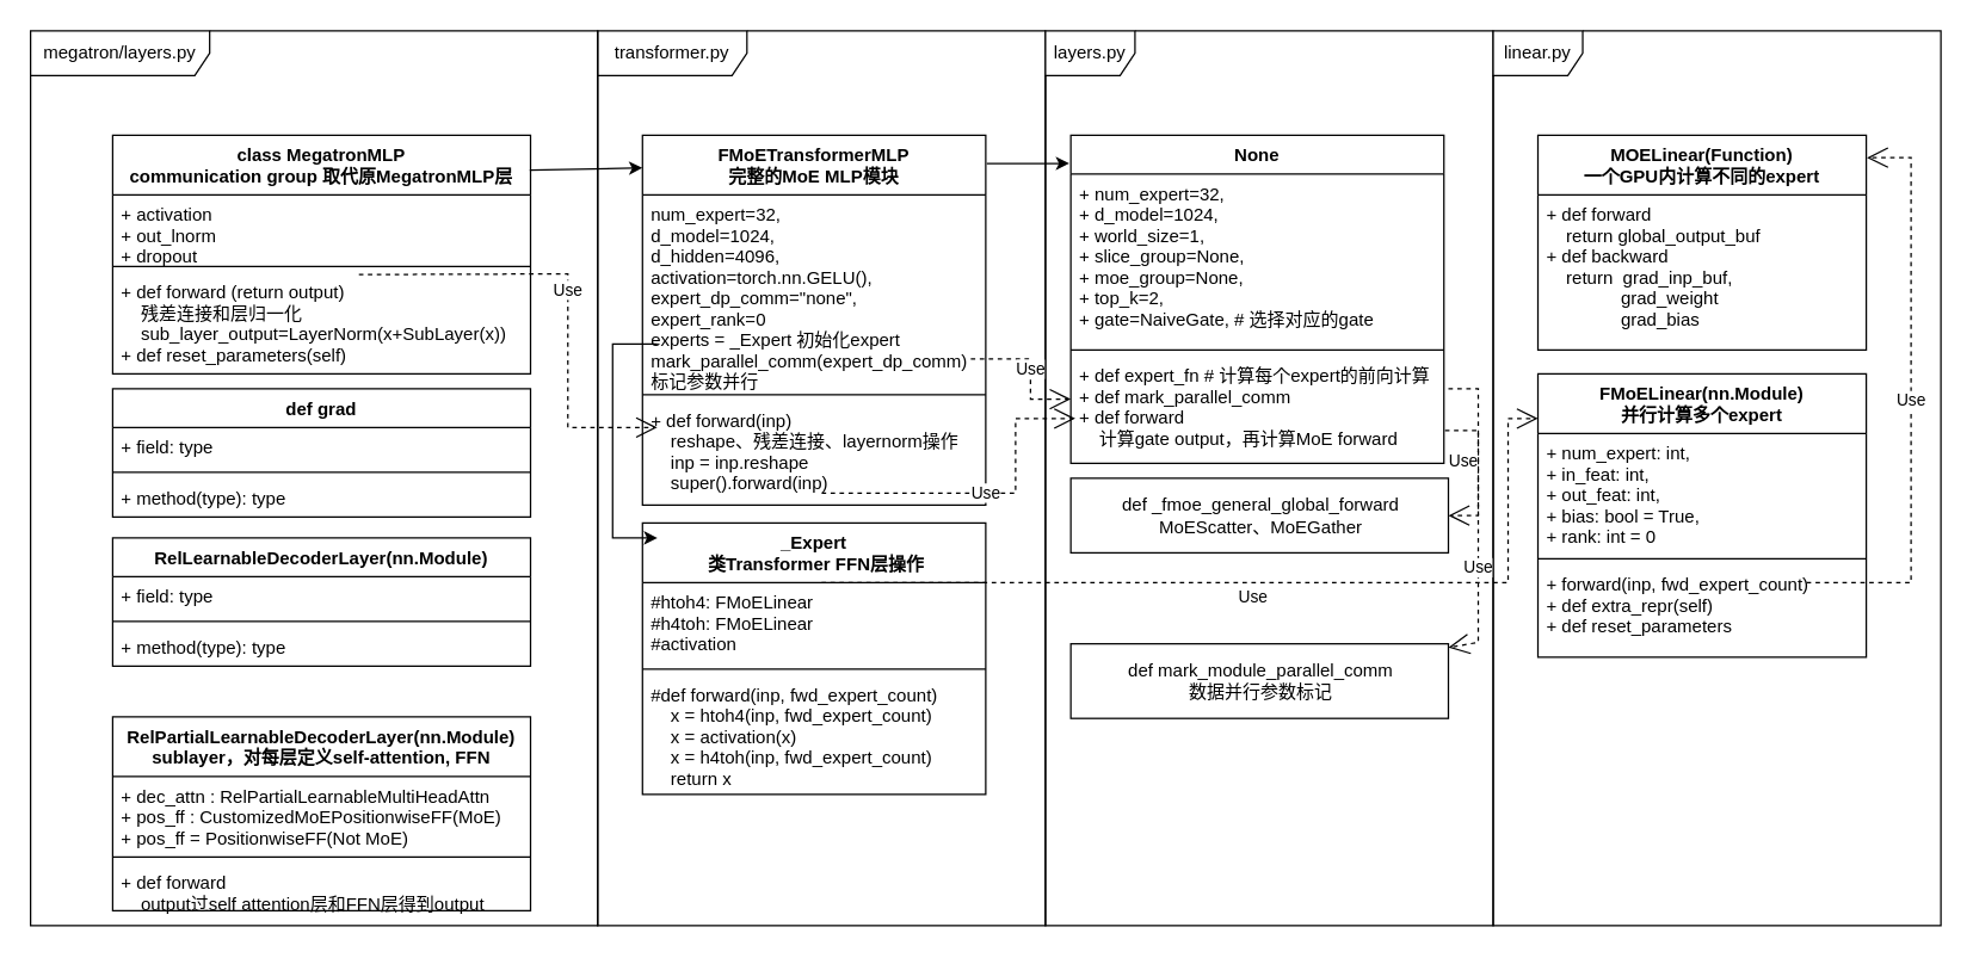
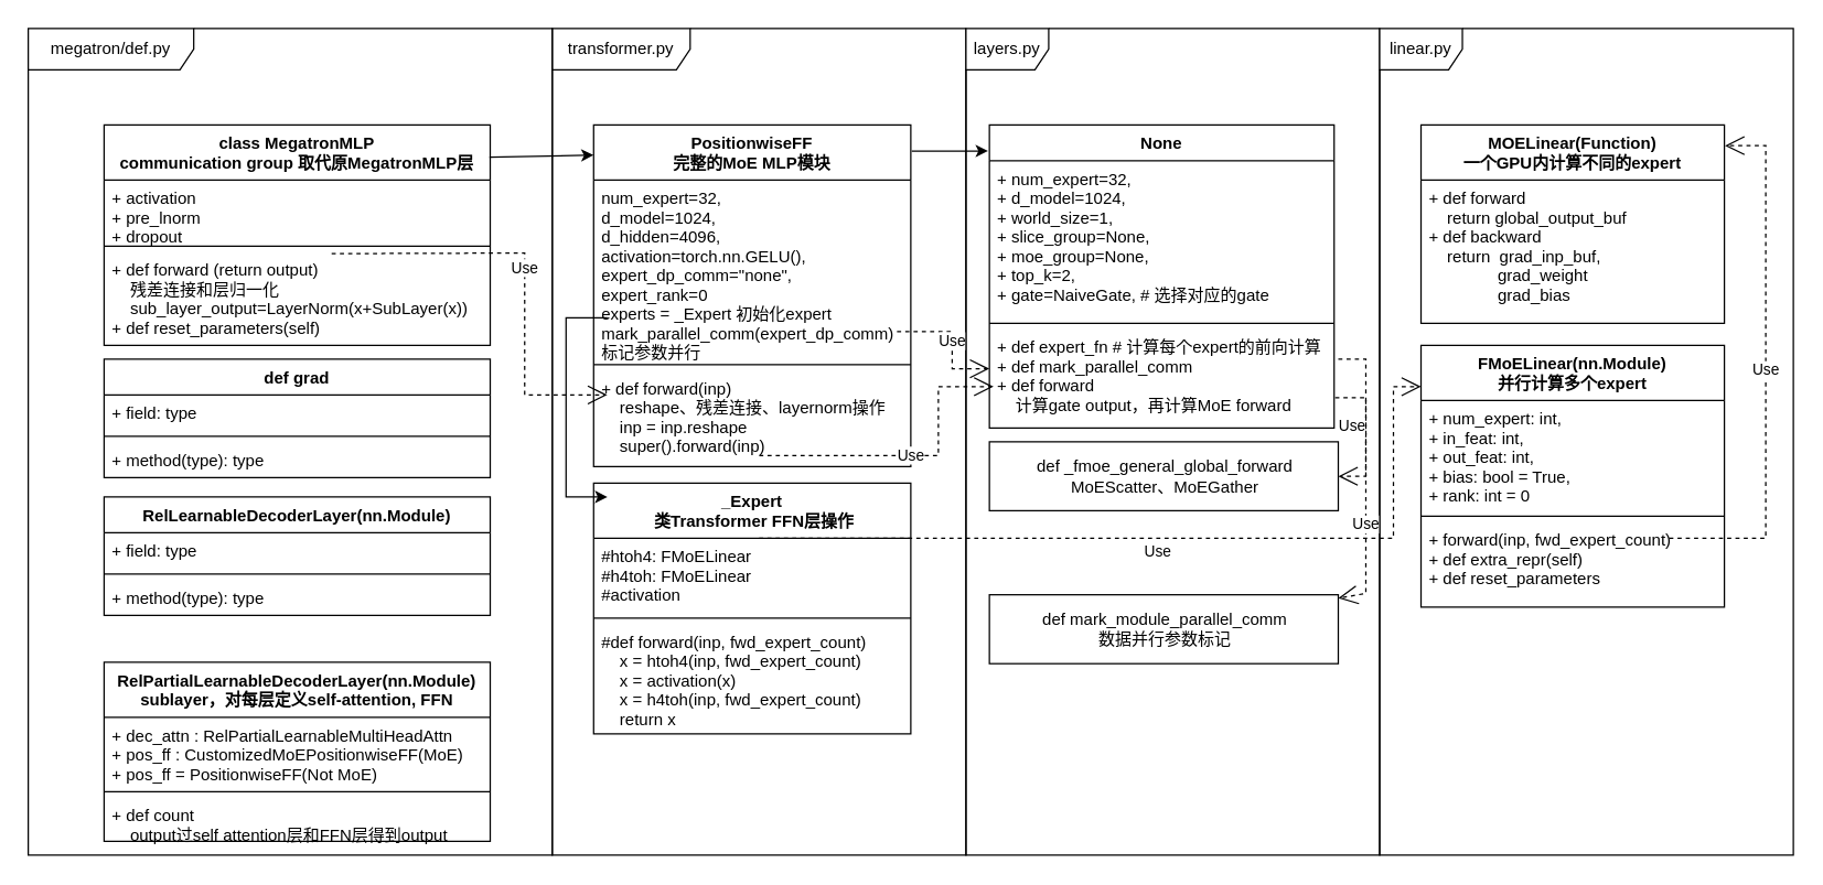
  <mxCell id="0" />
  <mxCell id="1" parent="0" />
  <mxCell id="2" value="transformer.py" style="shape=umlFrame;whiteSpace=wrap;html=1;width=100;height=30;" parent="1" vertex="1"><mxGeometry x="400" y="20" width="300" height="600" as="geometry" /></mxCell>
  <mxCell id="3" value="layers.py" style="shape=umlFrame;whiteSpace=wrap;html=1;" parent="1" vertex="1"><mxGeometry x="700" y="20" width="300" height="600" as="geometry" /></mxCell>
- <mxCell id="4" value="megatron/layers.py" style="shape=umlFrame;whiteSpace=wrap;html=1;width=120;height=30;" parent="1" vertex="1"><mxGeometry x="20" y="20" width="380" height="600" as="geometry" /></mxCell>
+ <mxCell id="4" value="megatron/def.py" style="shape=umlFrame;whiteSpace=wrap;html=1;width=120;height=30;" parent="1" vertex="1"><mxGeometry x="20" y="20" width="380" height="600" as="geometry" /></mxCell>
  <mxCell id="5" value="class MegatronMLP&#10;communication group 取代原MegatronMLP层" style="swimlane;fontStyle=1;align=center;verticalAlign=top;childLayout=stackLayout;horizontal=1;startSize=40;horizontalStack=0;resizeParent=1;resizeParentMax=0;resizeLast=0;collapsible=1;marginBottom=0;" parent="1" vertex="1"><mxGeometry x="75" y="90" width="280" height="160" as="geometry" /></mxCell>
- <mxCell id="6" value="+ activation&#10;+ out_lnorm&#10;+ dropout&#10;" style="text;strokeColor=none;fillColor=none;align=left;verticalAlign=top;spacingLeft=4;spacingRight=4;overflow=hidden;rotatable=0;points=[[0,0.5],[1,0.5]];portConstraint=eastwest;" parent="5" vertex="1"><mxGeometry y="40" width="280" height="44" as="geometry" /></mxCell>
+ <mxCell id="6" value="+ activation&#10;+ pre_lnorm&#10;+ dropout&#10;" style="text;strokeColor=none;fillColor=none;align=left;verticalAlign=top;spacingLeft=4;spacingRight=4;overflow=hidden;rotatable=0;points=[[0,0.5],[1,0.5]];portConstraint=eastwest;" parent="5" vertex="1"><mxGeometry y="40" width="280" height="44" as="geometry" /></mxCell>
  <mxCell id="7" value="" style="line;strokeWidth=1;fillColor=none;align=left;verticalAlign=middle;spacingTop=-1;spacingLeft=3;spacingRight=3;rotatable=0;labelPosition=right;points=[];portConstraint=eastwest;strokeColor=inherit;" parent="5" vertex="1"><mxGeometry y="84" width="280" height="8" as="geometry" /></mxCell>
  <mxCell id="8" value="Use" style="endArrow=open;endSize=12;dashed=1;html=1;rounded=0;entryX=0.043;entryY=0.257;entryDx=0;entryDy=0;entryPerimeter=0;" parent="5" target="13" edge="1"><mxGeometry width="160" relative="1" as="geometry"><mxPoint x="165" y="93.47" as="sourcePoint" /><mxPoint x="325" y="93.47" as="targetPoint" /><Array as="points"><mxPoint x="305" y="93" /><mxPoint x="305" y="196" /></Array></mxGeometry></mxCell>
  <mxCell id="9" value="+ def forward (return output)&#10;    残差连接和层归一化&#10;    sub_layer_output=LayerNorm(x+SubLayer(x))&#10;+ def reset_parameters(self)" style="text;strokeColor=none;fillColor=none;align=left;verticalAlign=top;spacingLeft=4;spacingRight=4;overflow=hidden;rotatable=0;points=[[0,0.5],[1,0.5]];portConstraint=eastwest;" parent="5" vertex="1"><mxGeometry y="92" width="280" height="68" as="geometry" /></mxCell>
- <mxCell id="10" value="FMoETransformerMLP&#10;完整的MoE MLP模块" style="swimlane;fontStyle=1;align=center;verticalAlign=top;childLayout=stackLayout;horizontal=1;startSize=40;horizontalStack=0;resizeParent=1;resizeParentMax=0;resizeLast=0;collapsible=1;marginBottom=0;" parent="1" vertex="1"><mxGeometry x="430" y="90" width="230" height="248" as="geometry" /></mxCell>
+ <mxCell id="10" value="PositionwiseFF&#10;完整的MoE MLP模块" style="swimlane;fontStyle=1;align=center;verticalAlign=top;childLayout=stackLayout;horizontal=1;startSize=40;horizontalStack=0;resizeParent=1;resizeParentMax=0;resizeLast=0;collapsible=1;marginBottom=0;" parent="1" vertex="1"><mxGeometry x="430" y="90" width="230" height="248" as="geometry" /></mxCell>
  <mxCell id="11" value="num_expert=32,&#10;        d_model=1024,&#10;        d_hidden=4096,&#10;        activation=torch.nn.GELU(),&#10;        expert_dp_comm=&quot;none&quot;,&#10;        expert_rank=0&#10;experts = _Expert 初始化expert&#10;mark_parallel_comm(expert_dp_comm)&#10;标记参数并行&#10;" style="text;strokeColor=none;fillColor=none;align=left;verticalAlign=top;spacingLeft=4;spacingRight=4;overflow=hidden;rotatable=0;points=[[0,0.5],[1,0.5]];portConstraint=eastwest;" parent="10" vertex="1"><mxGeometry y="40" width="230" height="130" as="geometry" /></mxCell>
  <mxCell id="12" value="" style="line;strokeWidth=1;fillColor=none;align=left;verticalAlign=middle;spacingTop=-1;spacingLeft=3;spacingRight=3;rotatable=0;labelPosition=right;points=[];portConstraint=eastwest;strokeColor=inherit;" parent="10" vertex="1"><mxGeometry y="170" width="230" height="8" as="geometry" /></mxCell>
  <mxCell id="13" value="+ def forward(inp)&#10;    reshape、残差连接、layernorm操作&#10;    inp = inp.reshape&#10;    super().forward(inp)" style="text;strokeColor=none;fillColor=none;align=left;verticalAlign=top;spacingLeft=4;spacingRight=4;overflow=hidden;rotatable=0;points=[[0,0.5],[1,0.5]];portConstraint=eastwest;" parent="10" vertex="1"><mxGeometry y="178" width="230" height="70" as="geometry" /></mxCell>
  <mxCell id="14" value="None" style="swimlane;fontStyle=1;align=center;verticalAlign=top;childLayout=stackLayout;horizontal=1;startSize=26;horizontalStack=0;resizeParent=1;resizeParentMax=0;resizeLast=0;collapsible=1;marginBottom=0;" parent="1" vertex="1"><mxGeometry x="717" y="90" width="250" height="220" as="geometry"><mxRectangle x="827" y="-20" width="70" height="30" as="alternateBounds" /></mxGeometry></mxCell>
  <mxCell id="15" value="+ num_expert=32, &#10;+ d_model=1024,&#10;+ world_size=1,&#10;+ slice_group=None,&#10;+ moe_group=None,&#10;+ top_k=2,&#10;+ gate=NaiveGate, # 选择对应的gate" style="text;strokeColor=none;fillColor=none;align=left;verticalAlign=top;spacingLeft=4;spacingRight=4;overflow=hidden;rotatable=0;points=[[0,0.5],[1,0.5]];portConstraint=eastwest;" parent="14" vertex="1"><mxGeometry y="26" width="250" height="114" as="geometry" /></mxCell>
  <mxCell id="16" value="" style="line;strokeWidth=1;fillColor=none;align=left;verticalAlign=middle;spacingTop=-1;spacingLeft=3;spacingRight=3;rotatable=0;labelPosition=right;points=[];portConstraint=eastwest;strokeColor=inherit;" parent="14" vertex="1"><mxGeometry y="140" width="250" height="8" as="geometry" /></mxCell>
  <mxCell id="17" value="Use" style="endArrow=open;endSize=12;dashed=1;html=1;rounded=0;entryX=0;entryY=0.5;entryDx=0;entryDy=0;" parent="14" edge="1"><mxGeometry width="160" relative="1" as="geometry"><mxPoint x="-67" y="150" as="sourcePoint" /><mxPoint y="177" as="targetPoint" /><Array as="points"><mxPoint x="-27" y="150" /><mxPoint x="-27" y="177" /></Array></mxGeometry></mxCell>
  <mxCell id="18" value="+ def expert_fn # 计算每个expert的前向计算&#10;+ def mark_parallel_comm&#10;+ def forward&#10;    计算gate output，再计算MoE forward" style="text;strokeColor=none;fillColor=none;align=left;verticalAlign=top;spacingLeft=4;spacingRight=4;overflow=hidden;rotatable=0;points=[[0,0.5],[1,0.5]];portConstraint=eastwest;" parent="14" vertex="1"><mxGeometry y="148" width="250" height="72" as="geometry" /></mxCell>
  <mxCell id="19" value="_Expert&#10; 类Transformer FFN层操作" style="swimlane;fontStyle=1;align=center;verticalAlign=top;childLayout=stackLayout;horizontal=1;startSize=40;horizontalStack=0;resizeParent=1;resizeParentMax=0;resizeLast=0;collapsible=1;marginBottom=0;" parent="1" vertex="1"><mxGeometry x="430" y="350" width="230" height="182" as="geometry" /></mxCell>
  <mxCell id="20" value="#htoh4: FMoELinear&#10;#h4toh: FMoELinear&#10;#activation" style="text;strokeColor=none;fillColor=none;align=left;verticalAlign=top;spacingLeft=4;spacingRight=4;overflow=hidden;rotatable=0;points=[[0,0.5],[1,0.5]];portConstraint=eastwest;" parent="19" vertex="1"><mxGeometry y="40" width="230" height="54" as="geometry" /></mxCell>
  <mxCell id="21" value="" style="line;strokeWidth=1;fillColor=none;align=left;verticalAlign=middle;spacingTop=-1;spacingLeft=3;spacingRight=3;rotatable=0;labelPosition=right;points=[];portConstraint=eastwest;strokeColor=inherit;" parent="19" vertex="1"><mxGeometry y="94" width="230" height="8" as="geometry" /></mxCell>
  <mxCell id="22" value="#def forward(inp, fwd_expert_count)&#10;    x = htoh4(inp, fwd_expert_count)&#10;    x = activation(x)&#10;    x = h4toh(inp, fwd_expert_count)&#10;    return x" style="text;strokeColor=none;fillColor=none;align=left;verticalAlign=top;spacingLeft=4;spacingRight=4;overflow=hidden;rotatable=0;points=[[0,0.5],[1,0.5]];portConstraint=eastwest;" parent="19" vertex="1"><mxGeometry y="102" width="230" height="80" as="geometry" /></mxCell>
  <mxCell id="23" value="linear.py" style="shape=umlFrame;whiteSpace=wrap;html=1;" parent="1" vertex="1"><mxGeometry x="1000" y="20" width="300" height="600" as="geometry" /></mxCell>
  <mxCell id="24" value="" style="endArrow=classic;html=1;rounded=0;exitX=0.998;exitY=0.147;exitDx=0;exitDy=0;exitPerimeter=0;" parent="1" source="5" edge="1"><mxGeometry width="50" height="50" relative="1" as="geometry"><mxPoint x="390" as="sourcePoint" y="110" /><mxPoint x="430" y="112" as="targetPoint" /></mxGeometry></mxCell>
  <mxCell id="25" value="" style="endArrow=classic;html=1;rounded=0;entryX=-0.004;entryY=-0.035;entryDx=0;entryDy=0;entryPerimeter=0;exitX=1.003;exitY=0.095;exitDx=0;exitDy=0;exitPerimeter=0;" parent="1" edge="1"><mxGeometry width="50" height="50" relative="1" as="geometry"><mxPoint x="660.69" y="109.04" as="sourcePoint" /><mxPoint x="716" y="109.01" as="targetPoint" /></mxGeometry></mxCell>
  <mxCell id="26" value="" style="endArrow=classic;html=1;rounded=0;" parent="1" edge="1"><mxGeometry width="50" height="50" relative="1" as="geometry"><mxPoint x="440" y="230" as="sourcePoint" /><mxPoint x="440" y="360" as="targetPoint" /><Array as="points"><mxPoint x="410" y="230" /><mxPoint x="410" y="360" /></Array></mxGeometry></mxCell>
  <mxCell id="27" value="MOELinear(Function)&#10;一个GPU内计算不同的expert" style="swimlane;fontStyle=1;align=center;verticalAlign=top;childLayout=stackLayout;horizontal=1;startSize=40;horizontalStack=0;resizeParent=1;resizeParentMax=0;resizeLast=0;collapsible=1;marginBottom=0;" parent="1" vertex="1"><mxGeometry x="1030" y="90" width="220" height="144" as="geometry" /></mxCell>
  <mxCell id="28" value="+ def forward&#10;    return global_output_buf&#10;+ def backward&#10;    return  grad_inp_buf, &#10;               grad_weight&#10;               grad_bias" style="text;strokeColor=none;fillColor=none;align=left;verticalAlign=top;spacingLeft=4;spacingRight=4;overflow=hidden;rotatable=0;points=[[0,0.5],[1,0.5]];portConstraint=eastwest;" parent="27" vertex="1"><mxGeometry y="40" width="220" height="104" as="geometry" /></mxCell>
  <mxCell id="29" value="FMoELinear(nn.Module)&#10;并行计算多个expert" style="swimlane;fontStyle=1;align=center;verticalAlign=top;childLayout=stackLayout;horizontal=1;startSize=40;horizontalStack=0;resizeParent=1;resizeParentMax=0;resizeLast=0;collapsible=1;marginBottom=0;" parent="1" vertex="1"><mxGeometry x="1030" y="250" width="220" height="190" as="geometry" /></mxCell>
  <mxCell id="30" value="Use" style="endArrow=open;endSize=12;dashed=1;html=1;rounded=0;" parent="29" target="49" edge="1"><mxGeometry x="0.333" width="160" relative="1" as="geometry"><mxPoint x="-60" y="10" as="sourcePoint" /><mxPoint x="100" y="10" as="targetPoint" /><Array as="points"><mxPoint x="-40" y="10" /><mxPoint x="-40" y="180" /></Array><mxPoint as="offset" /></mxGeometry></mxCell>
  <mxCell id="31" value="+ num_expert: int,&#10;+ in_feat: int,&#10;+ out_feat: int,&#10;+ bias: bool = True,&#10;+ rank: int = 0" style="text;strokeColor=none;fillColor=none;align=left;verticalAlign=top;spacingLeft=4;spacingRight=4;overflow=hidden;rotatable=0;points=[[0,0.5],[1,0.5]];portConstraint=eastwest;" parent="29" vertex="1"><mxGeometry y="40" width="220" height="80" as="geometry" /></mxCell>
  <mxCell id="32" value="" style="line;strokeWidth=1;fillColor=none;align=left;verticalAlign=middle;spacingTop=-1;spacingLeft=3;spacingRight=3;rotatable=0;labelPosition=right;points=[];portConstraint=eastwest;strokeColor=inherit;" parent="29" vertex="1"><mxGeometry y="120" width="220" height="8" as="geometry" /></mxCell>
  <mxCell id="33" value="Use" style="endArrow=open;endSize=12;dashed=1;html=1;rounded=0;entryX=1.002;entryY=0.105;entryDx=0;entryDy=0;entryPerimeter=0;" parent="29" target="27" edge="1"><mxGeometry width="160" relative="1" as="geometry"><mxPoint x="180" y="140" as="sourcePoint" /><mxPoint x="340" y="140" as="targetPoint" /><Array as="points"><mxPoint x="250" y="140" /><mxPoint x="250" y="-145" /></Array></mxGeometry></mxCell>
  <mxCell id="34" value="+ forward(inp, fwd_expert_count)&#10;+ def extra_repr(self)&#10;+ def reset_parameters" style="text;strokeColor=none;fillColor=none;align=left;verticalAlign=top;spacingLeft=4;spacingRight=4;overflow=hidden;rotatable=0;points=[[0,0.5],[1,0.5]];portConstraint=eastwest;" parent="29" vertex="1"><mxGeometry y="128" width="220" height="62" as="geometry" /></mxCell>
  <mxCell id="35" value="Use" style="endArrow=open;endSize=12;dashed=1;html=1;rounded=0;" parent="1" edge="1"><mxGeometry x="-0.017" y="-10" width="160" relative="1" as="geometry"><mxPoint x="550" y="390" as="sourcePoint" /><mxPoint x="1030" y="280" as="targetPoint" /><Array as="points"><mxPoint x="1010" y="390" /><mxPoint x="1010" y="280" /></Array><mxPoint x="-1" as="offset" /></mxGeometry></mxCell>
  <mxCell id="36" value="def grad" style="swimlane;fontStyle=1;align=center;verticalAlign=top;childLayout=stackLayout;horizontal=1;startSize=26;horizontalStack=0;resizeParent=1;resizeParentMax=0;resizeLast=0;collapsible=1;marginBottom=0;" parent="1" vertex="1"><mxGeometry x="75" y="260" width="280" height="86" as="geometry" /></mxCell>
  <mxCell id="37" value="+ field: type" style="text;strokeColor=none;fillColor=none;align=left;verticalAlign=top;spacingLeft=4;spacingRight=4;overflow=hidden;rotatable=0;points=[[0,0.5],[1,0.5]];portConstraint=eastwest;" parent="36" vertex="1"><mxGeometry y="26" width="280" height="26" as="geometry" /></mxCell>
  <mxCell id="38" value="" style="line;strokeWidth=1;fillColor=none;align=left;verticalAlign=middle;spacingTop=-1;spacingLeft=3;spacingRight=3;rotatable=0;labelPosition=right;points=[];portConstraint=eastwest;strokeColor=inherit;" parent="36" vertex="1"><mxGeometry y="52" width="280" height="8" as="geometry" /></mxCell>
  <mxCell id="39" value="+ method(type): type" style="text;strokeColor=none;fillColor=none;align=left;verticalAlign=top;spacingLeft=4;spacingRight=4;overflow=hidden;rotatable=0;points=[[0,0.5],[1,0.5]];portConstraint=eastwest;" parent="36" vertex="1"><mxGeometry y="60" width="280" height="26" as="geometry" /></mxCell>
  <mxCell id="40" value="RelLearnableDecoderLayer(nn.Module)" style="swimlane;fontStyle=1;align=center;verticalAlign=top;childLayout=stackLayout;horizontal=1;startSize=26;horizontalStack=0;resizeParent=1;resizeParentMax=0;resizeLast=0;collapsible=1;marginBottom=0;" parent="1" vertex="1"><mxGeometry x="75" y="360" width="280" height="86" as="geometry" /></mxCell>
  <mxCell id="41" value="+ field: type" style="text;strokeColor=none;fillColor=none;align=left;verticalAlign=top;spacingLeft=4;spacingRight=4;overflow=hidden;rotatable=0;points=[[0,0.5],[1,0.5]];portConstraint=eastwest;" parent="40" vertex="1"><mxGeometry y="26" width="280" height="26" as="geometry" /></mxCell>
  <mxCell id="42" value="" style="line;strokeWidth=1;fillColor=none;align=left;verticalAlign=middle;spacingTop=-1;spacingLeft=3;spacingRight=3;rotatable=0;labelPosition=right;points=[];portConstraint=eastwest;strokeColor=inherit;" parent="40" vertex="1"><mxGeometry y="52" width="280" height="8" as="geometry" /></mxCell>
  <mxCell id="43" value="+ method(type): type" style="text;strokeColor=none;fillColor=none;align=left;verticalAlign=top;spacingLeft=4;spacingRight=4;overflow=hidden;rotatable=0;points=[[0,0.5],[1,0.5]];portConstraint=eastwest;" parent="40" vertex="1"><mxGeometry y="60" width="280" height="26" as="geometry" /></mxCell>
  <mxCell id="44" value="RelPartialLearnableDecoderLayer(nn.Module)&#10;sublayer，对每层定义self-attention, FFN" style="swimlane;fontStyle=1;align=center;verticalAlign=top;childLayout=stackLayout;horizontal=1;startSize=40;horizontalStack=0;resizeParent=1;resizeParentMax=0;resizeLast=0;collapsible=1;marginBottom=0;" parent="1" vertex="1"><mxGeometry x="75" y="480" width="280" height="130" as="geometry" /></mxCell>
  <mxCell id="45" value="+ dec_attn : RelPartialLearnableMultiHeadAttn&#10;+ pos_ff : CustomizedMoEPositionwiseFF(MoE)&#10;+ pos_ff = PositionwiseFF(Not MoE)" style="text;strokeColor=none;fillColor=none;align=left;verticalAlign=top;spacingLeft=4;spacingRight=4;overflow=hidden;rotatable=0;points=[[0,0.5],[1,0.5]];portConstraint=eastwest;" parent="44" vertex="1"><mxGeometry y="40" width="280" height="50" as="geometry" /></mxCell>
  <mxCell id="46" value="" style="line;strokeWidth=1;fillColor=none;align=left;verticalAlign=middle;spacingTop=-1;spacingLeft=3;spacingRight=3;rotatable=0;labelPosition=right;points=[];portConstraint=eastwest;strokeColor=inherit;" parent="44" vertex="1"><mxGeometry y="90" width="280" height="8" as="geometry" /></mxCell>
- <mxCell id="47" value="+ def forward&#10;    output过self attention层和FFN层得到output" style="text;strokeColor=none;fillColor=none;align=left;verticalAlign=top;spacingLeft=4;spacingRight=4;overflow=hidden;rotatable=0;points=[[0,0.5],[1,0.5]];portConstraint=eastwest;" parent="44" vertex="1"><mxGeometry y="98" width="280" height="32" as="geometry" /></mxCell>
+ <mxCell id="47" value="+ def count&#10;    output过self attention层和FFN层得到output" style="text;strokeColor=none;fillColor=none;align=left;verticalAlign=top;spacingLeft=4;spacingRight=4;overflow=hidden;rotatable=0;points=[[0,0.5],[1,0.5]];portConstraint=eastwest;" parent="44" vertex="1"><mxGeometry y="98" width="280" height="32" as="geometry" /></mxCell>
  <mxCell id="48" value="Use" style="endArrow=open;endSize=12;dashed=1;html=1;rounded=0;exitX=0.522;exitY=0.886;exitDx=0;exitDy=0;exitPerimeter=0;" parent="1" source="13" edge="1"><mxGeometry width="160" relative="1" as="geometry"><mxPoint x="740" y="370" as="sourcePoint" /><mxPoint x="720" y="280" as="targetPoint" /><Array as="points"><mxPoint x="680" y="330" /><mxPoint x="680" y="280" /></Array></mxGeometry></mxCell>
  <mxCell id="49" value="def mark_module_parallel_comm&lt;br&gt;数据并行参数标记" style="html=1;" parent="1" vertex="1"><mxGeometry x="717" y="431" width="253" height="50" as="geometry" /></mxCell>
  <mxCell id="50" value="def _fmoe_general_global_forward&lt;br&gt;MoEScatter、MoEGather" style="html=1;" parent="1" vertex="1"><mxGeometry x="717" y="320" width="253" height="50" as="geometry" /></mxCell>
  <mxCell id="51" value="Use" style="endArrow=open;endSize=12;dashed=1;html=1;rounded=0;entryX=1;entryY=0.5;entryDx=0;entryDy=0;exitX=1.003;exitY=0.694;exitDx=0;exitDy=0;exitPerimeter=0;" parent="1" source="18" target="50" edge="1"><mxGeometry x="-0.14" y="-10" width="160" relative="1" as="geometry"><mxPoint x="800" y="280" as="sourcePoint" /><mxPoint x="960" y="280" as="targetPoint" /><Array as="points"><mxPoint x="990" y="288" /><mxPoint x="990" y="345" /></Array><mxPoint as="offset" /></mxGeometry></mxCell>
